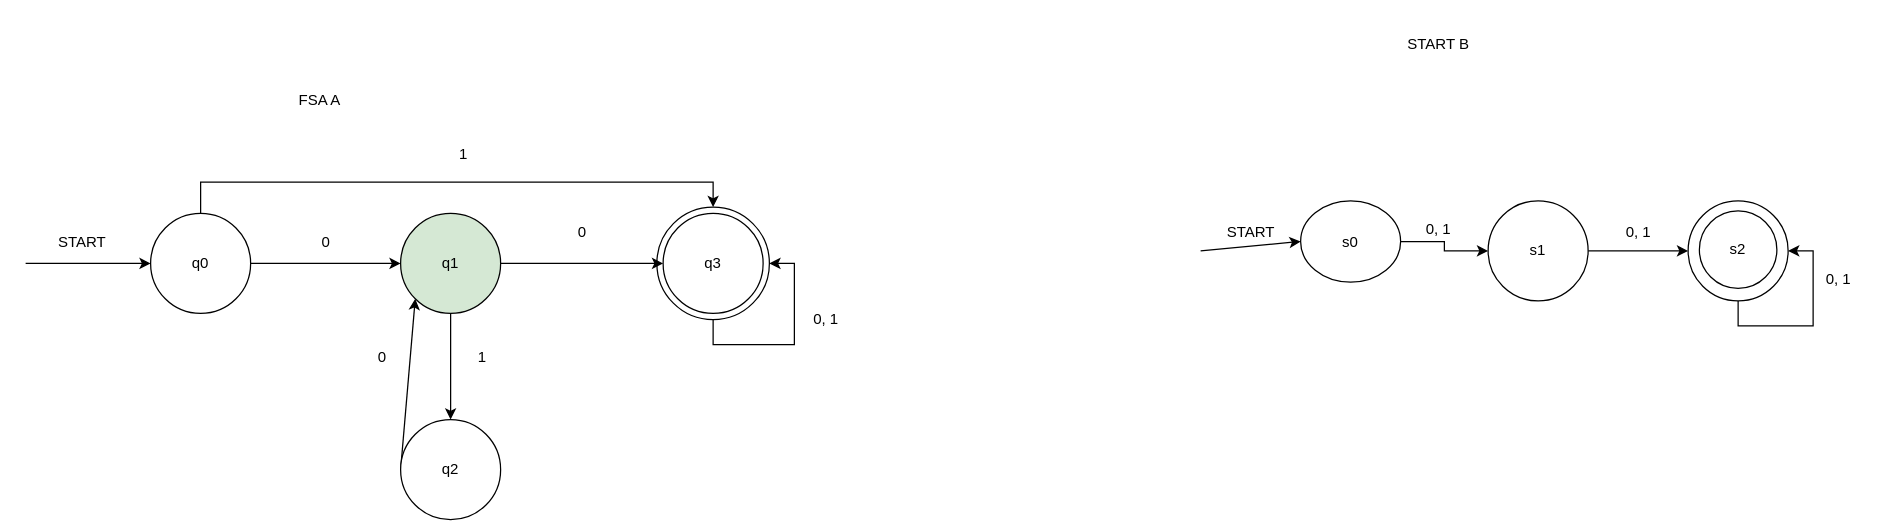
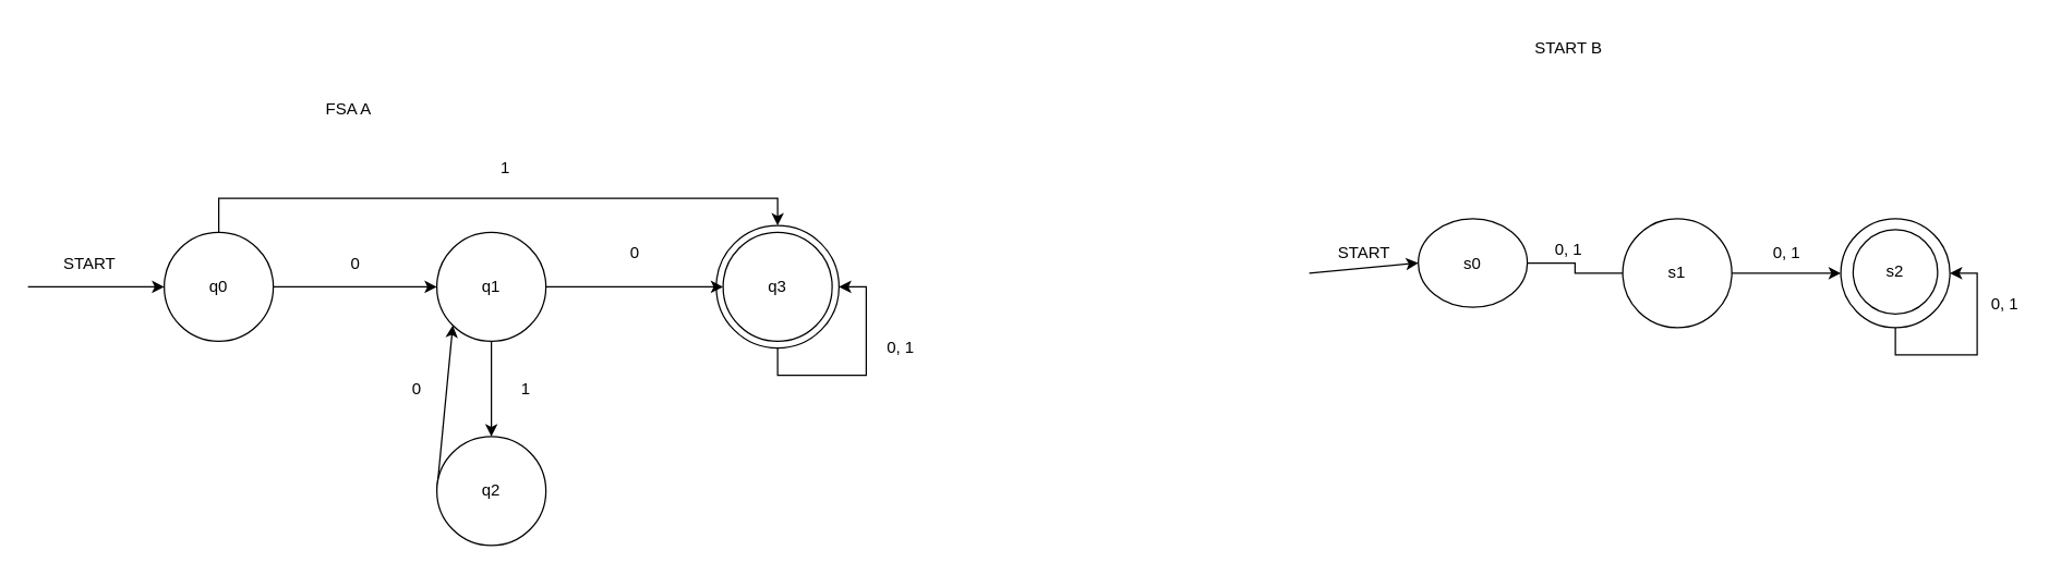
  <mxCell id="0" />
  <mxCell id="1" parent="0" />
  <mxCell id="2" value="" style="ellipse;whiteSpace=wrap;html=1;aspect=fixed;" vertex="1" parent="1"><mxGeometry x="525" y="165" width="90" height="90" as="geometry" /></mxCell>
  <mxCell id="3" style="edgeStyle=orthogonalEdgeStyle;rounded=0;orthogonalLoop=1;jettySize=auto;html=1;exitX=0.5;exitY=0;exitDx=0;exitDy=0;entryX=0.5;entryY=0;entryDx=0;entryDy=0;" edge="1" parent="1" source="4" target="2"><mxGeometry relative="1" as="geometry" /></mxCell>
  <mxCell id="4" value="q0" style="ellipse;whiteSpace=wrap;html=1;aspect=fixed;" vertex="1" parent="1"><mxGeometry x="120" y="170" width="80" height="80" as="geometry" /></mxCell>
  <mxCell id="5" value="" style="endArrow=classic;html=1;rounded=0;entryX=0;entryY=0.5;entryDx=0;entryDy=0;" edge="1" parent="1" target="4"><mxGeometry width="50" height="50" relative="1" as="geometry"><mxPoint x="20" y="210" as="sourcePoint" /><mxPoint x="90" y="200" as="targetPoint" /></mxGeometry></mxCell>
  <mxCell id="6" value="START" style="text;html=1;align=center;verticalAlign=middle;resizable=0;points=[];autosize=1;strokeColor=none;fillColor=none;" vertex="1" parent="1"><mxGeometry x="35" y="178" width="60" height="30" as="geometry" /></mxCell>
  <mxCell id="7" value="" style="endArrow=classic;html=1;rounded=0;exitX=1;exitY=0.5;exitDx=0;exitDy=0;" edge="1" parent="1" source="4"><mxGeometry width="50" height="50" relative="1" as="geometry"><mxPoint x="490" y="310" as="sourcePoint" /><mxPoint x="320" y="210" as="targetPoint" /></mxGeometry></mxCell>
- <mxCell id="8" value="q1" style="ellipse;whiteSpace=wrap;html=1;aspect=fixed;fillColor=#d5e8d4;" vertex="1" parent="1"><mxGeometry x="320" y="170" width="80" height="80" as="geometry" /></mxCell>
+ <mxCell id="8" value="q1" style="ellipse;whiteSpace=wrap;html=1;aspect=fixed;" vertex="1" parent="1"><mxGeometry x="320" y="170" width="80" height="80" as="geometry" /></mxCell>
  <mxCell id="9" value="0" style="text;html=1;align=center;verticalAlign=middle;resizable=0;points=[];autosize=1;strokeColor=none;fillColor=none;" vertex="1" parent="1"><mxGeometry x="245" y="178" width="30" height="30" as="geometry" /></mxCell>
  <mxCell id="10" value="" style="endArrow=classic;html=1;rounded=0;exitX=1;exitY=0.5;exitDx=0;exitDy=0;" edge="1" parent="1" source="8"><mxGeometry width="50" height="50" relative="1" as="geometry"><mxPoint x="580" y="310" as="sourcePoint" /><mxPoint x="530" y="210" as="targetPoint" /></mxGeometry></mxCell>
  <mxCell id="11" value="q3" style="ellipse;whiteSpace=wrap;html=1;aspect=fixed;" vertex="1" parent="1"><mxGeometry x="530" y="170" width="80" height="80" as="geometry" /></mxCell>
  <mxCell id="12" style="rounded=0;orthogonalLoop=1;jettySize=auto;html=1;exitX=0;exitY=0.5;exitDx=0;exitDy=0;entryX=0;entryY=1;entryDx=0;entryDy=0;" edge="1" parent="1" source="13" target="8"><mxGeometry relative="1" as="geometry" /></mxCell>
- <mxCell id="13" value="q2" style="ellipse;whiteSpace=wrap;html=1;aspect=fixed;" vertex="1" parent="1"><mxGeometry x="320" y="335" width="80" height="80" as="geometry" /></mxCell>
+ <mxCell id="13" value="q2" style="ellipse;whiteSpace=wrap;html=1;aspect=fixed;" vertex="1" parent="1"><mxGeometry x="320" y="320" width="80" height="80" as="geometry" /></mxCell>
  <mxCell id="14" value="" style="endArrow=classic;html=1;rounded=0;exitX=0.5;exitY=1;exitDx=0;exitDy=0;entryX=0.5;entryY=0;entryDx=0;entryDy=0;" edge="1" parent="1" source="8" target="13"><mxGeometry width="50" height="50" relative="1" as="geometry"><mxPoint x="580" y="410" as="sourcePoint" /><mxPoint x="630" y="360" as="targetPoint" /></mxGeometry></mxCell>
  <mxCell id="15" value="0" style="text;html=1;align=center;verticalAlign=middle;resizable=0;points=[];autosize=1;strokeColor=none;fillColor=none;" vertex="1" parent="1"><mxGeometry x="450" y="170" width="30" height="30" as="geometry" /></mxCell>
  <mxCell id="16" value="1" style="text;html=1;align=center;verticalAlign=middle;resizable=0;points=[];autosize=1;strokeColor=none;fillColor=none;" vertex="1" parent="1"><mxGeometry x="370" y="270" width="30" height="30" as="geometry" /></mxCell>
  <mxCell id="17" value="0" style="text;html=1;align=center;verticalAlign=middle;resizable=0;points=[];autosize=1;strokeColor=none;fillColor=none;" vertex="1" parent="1"><mxGeometry x="290" y="270" width="30" height="30" as="geometry" /></mxCell>
  <mxCell id="18" value="1" style="text;html=1;align=center;verticalAlign=middle;resizable=0;points=[];autosize=1;strokeColor=none;fillColor=none;" vertex="1" parent="1"><mxGeometry x="355" y="108" width="30" height="30" as="geometry" /></mxCell>
  <mxCell id="19" style="edgeStyle=orthogonalEdgeStyle;rounded=0;orthogonalLoop=1;jettySize=auto;html=1;exitX=0.5;exitY=1;exitDx=0;exitDy=0;entryX=1;entryY=0.5;entryDx=0;entryDy=0;" edge="1" parent="1" source="2" target="2"><mxGeometry relative="1" as="geometry" /></mxCell>
  <mxCell id="20" value="0, 1" style="text;html=1;align=center;verticalAlign=middle;resizable=0;points=[];autosize=1;strokeColor=none;fillColor=none;" vertex="1" parent="1"><mxGeometry x="640" y="240" width="40" height="30" as="geometry" /></mxCell>
  <mxCell id="21" value="FSA A" style="text;html=1;align=center;verticalAlign=middle;resizable=0;points=[];autosize=1;strokeColor=none;fillColor=none;" vertex="1" parent="1"><mxGeometry x="225" y="65" width="60" height="30" as="geometry" /></mxCell>
  <mxCell id="22" value="START B" style="text;html=1;align=center;verticalAlign=middle;resizable=0;points=[];autosize=1;strokeColor=none;fillColor=none;" vertex="1" parent="1"><mxGeometry x="1120" y="20" width="60" height="30" as="geometry" /></mxCell>
- <mxCell id="23" style="edgeStyle=orthogonalEdgeStyle;rounded=0;orthogonalLoop=1;jettySize=auto;html=1;exitX=1;exitY=0.5;exitDx=0;exitDy=0;entryX=0;entryY=0.5;entryDx=0;entryDy=0;" edge="1" parent="1" source="24" target="28"><mxGeometry relative="1" as="geometry" /></mxCell>
+ <mxCell id="23" style="edgeStyle=orthogonalEdgeStyle;rounded=0;orthogonalLoop=1;jettySize=auto;html=1;exitX=1;exitY=0.5;exitDx=0;exitDy=0;entryX=0;entryY=0.5;entryDx=0;entryDy=0;endArrow=none;" edge="1" parent="1" source="24" target="28"><mxGeometry relative="1" as="geometry" /></mxCell>
  <mxCell id="24" value="s0" style="ellipse;whiteSpace=wrap;html=1;aspect=fixed;" vertex="1" parent="1"><mxGeometry x="1040" y="160" width="80" height="65" as="geometry" /></mxCell>
  <mxCell id="25" value="" style="endArrow=classic;html=1;rounded=0;entryX=0;entryY=0.5;entryDx=0;entryDy=0;" edge="1" parent="1" target="24"><mxGeometry width="50" height="50" relative="1" as="geometry"><mxPoint x="960" y="200" as="sourcePoint" /><mxPoint x="1290" y="280" as="targetPoint" /></mxGeometry></mxCell>
  <mxCell id="26" value="START" style="text;html=1;align=center;verticalAlign=middle;resizable=0;points=[];autosize=1;strokeColor=none;fillColor=none;" vertex="1" parent="1"><mxGeometry x="970" y="170" width="60" height="30" as="geometry" /></mxCell>
  <mxCell id="27" style="edgeStyle=orthogonalEdgeStyle;rounded=0;orthogonalLoop=1;jettySize=auto;html=1;exitX=1;exitY=0.5;exitDx=0;exitDy=0;" edge="1" parent="1" source="28" target="30"><mxGeometry relative="1" as="geometry" /></mxCell>
  <mxCell id="28" value="s1" style="ellipse;whiteSpace=wrap;html=1;aspect=fixed;" vertex="1" parent="1"><mxGeometry x="1190" y="160" width="80" height="80" as="geometry" /></mxCell>
  <mxCell id="29" value="0, 1" style="text;html=1;align=center;verticalAlign=middle;resizable=0;points=[];autosize=1;strokeColor=none;fillColor=none;" vertex="1" parent="1"><mxGeometry x="1130" y="168" width="40" height="30" as="geometry" /></mxCell>
  <mxCell id="30" value="" style="ellipse;whiteSpace=wrap;html=1;aspect=fixed;" vertex="1" parent="1"><mxGeometry x="1350" y="160" width="80" height="80" as="geometry" /></mxCell>
  <mxCell id="31" value="0, 1" style="text;html=1;align=center;verticalAlign=middle;resizable=0;points=[];autosize=1;strokeColor=none;fillColor=none;" vertex="1" parent="1"><mxGeometry x="1290" y="170" width="40" height="30" as="geometry" /></mxCell>
  <mxCell id="32" value="s2" style="ellipse;whiteSpace=wrap;html=1;aspect=fixed;" vertex="1" parent="1"><mxGeometry x="1359" y="168" width="62" height="62" as="geometry" /></mxCell>
  <mxCell id="33" style="edgeStyle=orthogonalEdgeStyle;rounded=0;orthogonalLoop=1;jettySize=auto;html=1;exitX=0.5;exitY=1;exitDx=0;exitDy=0;entryX=1;entryY=0.5;entryDx=0;entryDy=0;" edge="1" parent="1" source="30" target="30"><mxGeometry relative="1" as="geometry" /></mxCell>
  <mxCell id="34" value="0, 1" style="text;html=1;align=center;verticalAlign=middle;resizable=0;points=[];autosize=1;strokeColor=none;fillColor=none;" vertex="1" parent="1"><mxGeometry x="1450" y="208" width="40" height="30" as="geometry" /></mxCell>
